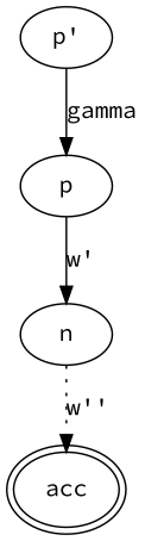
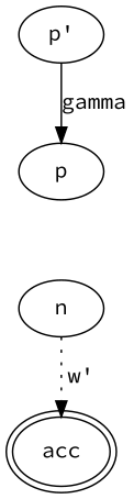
  digraph {
    fontname="Source Code Pro"
    rankdir=TB
    node [fontname="Source Code Pro"]
    edge [fontname="Source Code Pro"]
    acc [peripheries=2]
    "p'"
    p
    n
    "p'" -> p [label=gamma]
-   p -> n [label="w'"]
-   n -> acc [label="w''" style=dotted]
+   n -> acc [label="w'" style=dotted]
  }
